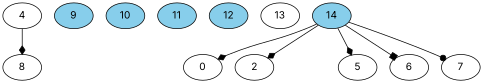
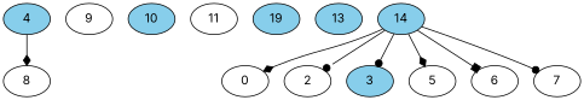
  digraph {
    fontname=Inter
    node [fillcolor=white fontname=Inter style=filled]
    edge [arrowhead=diamond fontname=Inter]
-   4
+   4 [fillcolor=skyblue]
    8
-   9 [fillcolor=skyblue]
+   9
    10 [fillcolor=skyblue]
-   11 [fillcolor=skyblue]
-   12 [fillcolor=skyblue]
-   13
+   11
+   12 [fillcolor=skyblue label=19]
+   13 [fillcolor=skyblue]
    14 [fillcolor=skyblue]
    0
    2
+   3 [fillcolor=skyblue]
    5
    6
    7
    4 -> 8
    14 -> 0
-   14 -> 2
+   14 -> 2 [arrowhead=dot]
+   14 -> 3 [arrowhead=dot]
    14 -> 5
    14 -> 6 [arrowhead=box]
    14 -> 7 [arrowhead=dot]
  }
